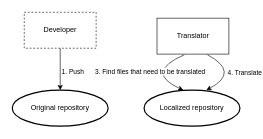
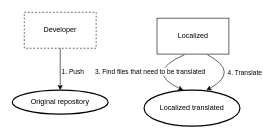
  <mxCell id="0" />
  <mxCell id="1" parent="0" />
- <mxCell id="2" value="Original repository" style="strokeWidth=2;html=1;shape=mxgraph.flowchart.start_1;whiteSpace=wrap;" vertex="1" parent="1"><mxGeometry x="20" y="150" width="160" height="60" as="geometry" /></mxCell>
+ <mxCell id="2" value="Original repository" style="strokeWidth=2;html=1;shape=mxgraph.flowchart.start_1;whiteSpace=wrap;" vertex="1" parent="1"><mxGeometry x="20" y="150" width="160" height="40" as="geometry" /></mxCell>
  <mxCell id="3" value="Developer" style="rounded=0;whiteSpace=wrap;html=1;dashed=1;" vertex="1" parent="1"><mxGeometry x="40" y="20" width="120" height="60" as="geometry" /></mxCell>
  <mxCell id="4" value="" style="endArrow=classic;html=1;rounded=0;exitX=0.5;exitY=1;exitDx=0;exitDy=0;entryX=0.5;entryY=0;entryDx=0;entryDy=0;entryPerimeter=0;" edge="1" parent="1" source="3" target="2"><mxGeometry width="50" height="50" relative="1" as="geometry"><mxPoint x="100" y="190" as="sourcePoint" /><mxPoint x="160" y="190" as="targetPoint" /></mxGeometry></mxCell>
  <mxCell id="5" value="1. Push" style="edgeLabel;html=1;align=center;verticalAlign=middle;resizable=0;points=[];" vertex="1" connectable="0" parent="4"><mxGeometry x="-0.384" y="-1" relative="1" as="geometry"><mxPoint x="21" y="17" as="offset" /></mxGeometry></mxCell>
- <mxCell id="6" value="Localized repository" style="strokeWidth=2;html=1;shape=mxgraph.flowchart.start_1;whiteSpace=wrap;" vertex="1" parent="1"><mxGeometry x="240" y="150" width="160" height="60" as="geometry" /></mxCell>
- <mxCell id="7" value="Translator" style="rounded=0;whiteSpace=wrap;html=1;" vertex="1" parent="1"><mxGeometry x="261.58" y="29.76" width="120" height="60" as="geometry" /></mxCell>
+ <mxCell id="6" value="Localized translated" style="strokeWidth=2;html=1;shape=mxgraph.flowchart.start_1;whiteSpace=wrap;" vertex="1" parent="1"><mxGeometry x="240" y="150" width="160" height="60" as="geometry" /></mxCell>
+ <mxCell id="7" value="Localized" style="rounded=0;whiteSpace=wrap;html=1;" vertex="1" parent="1"><mxGeometry x="261.58" y="29.76" width="120" height="60" as="geometry" /></mxCell>
  <mxCell id="8" value="" style="curved=1;endArrow=classic;html=1;rounded=0;exitX=0.631;exitY=1.019;exitDx=0;exitDy=0;exitPerimeter=0;entryX=0.587;entryY=0.004;entryDx=0;entryDy=0;entryPerimeter=0;" edge="1" parent="1"><mxGeometry width="50" height="50" relative="1" as="geometry"><mxPoint x="307.3" y="90.9" as="sourcePoint" /><mxPoint x="305.5" y="150" as="targetPoint" /><Array as="points"><mxPoint x="240" y="120" /></Array></mxGeometry></mxCell>
  <mxCell id="9" value="3. Find files that need to be translated" style="edgeLabel;html=1;align=center;verticalAlign=middle;resizable=0;points=[];" vertex="1" connectable="0" parent="8"><mxGeometry x="0.131" y="-12" relative="1" as="geometry"><mxPoint x="7" y="-16" as="offset" /></mxGeometry></mxCell>
  <mxCell id="10" value="" style="curved=1;endArrow=classic;html=1;rounded=0;exitX=0.631;exitY=1.019;exitDx=0;exitDy=0;exitPerimeter=0;entryX=0.587;entryY=0.004;entryDx=0;entryDy=0;entryPerimeter=0;" edge="1" parent="1"><mxGeometry width="50" height="50" relative="1" as="geometry"><mxPoint x="345.72" y="90.9" as="sourcePoint" /><mxPoint x="343.92" y="150" as="targetPoint" /><Array as="points"><mxPoint x="400" y="119.76" /></Array></mxGeometry></mxCell>
  <mxCell id="11" value="4. Translate" style="edgeLabel;html=1;align=center;verticalAlign=middle;resizable=0;points=[];" vertex="1" connectable="0" parent="10"><mxGeometry x="0.131" y="-12" relative="1" as="geometry"><mxPoint x="22" y="7" as="offset" /></mxGeometry></mxCell>
